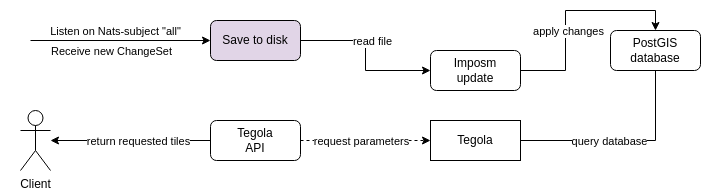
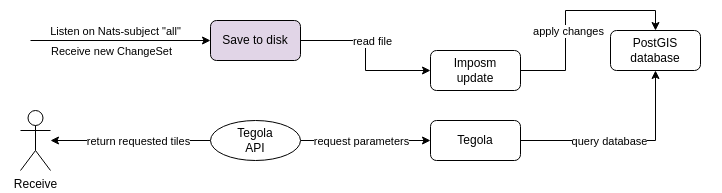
  <mxCell id="0" />
  <mxCell id="1" parent="0" />
  <mxCell id="2" value="" style="endArrow=classic;html=1;rounded=0;entryX=0;entryY=0.5;entryDx=0;entryDy=0;" edge="1" parent="1" target="7"><mxGeometry width="50" height="50" relative="1" as="geometry"><mxPoint x="30" y="40" as="sourcePoint" /><mxPoint x="230" y="40" as="targetPoint" /></mxGeometry></mxCell>
  <mxCell id="3" value="Listen on Nats-subject &quot;all&quot;" style="edgeLabel;html=1;align=center;verticalAlign=middle;resizable=0;points=[];" vertex="1" connectable="0" parent="2"><mxGeometry x="-0.116" y="-1" relative="1" as="geometry"><mxPoint x="4" y="-11" as="offset" /></mxGeometry></mxCell>
  <mxCell id="4" value="Receive new ChangeSet" style="edgeLabel;html=1;align=center;verticalAlign=middle;resizable=0;points=[];" vertex="1" connectable="0" parent="2"><mxGeometry x="-0.521" y="-1" relative="1" as="geometry"><mxPoint x="37" y="9" as="offset" /></mxGeometry></mxCell>
  <mxCell id="5" style="edgeStyle=orthogonalEdgeStyle;rounded=0;orthogonalLoop=1;jettySize=auto;html=1;exitX=1;exitY=0.5;exitDx=0;exitDy=0;entryX=0;entryY=0.5;entryDx=0;entryDy=0;" edge="1" parent="1" source="7" target="10"><mxGeometry relative="1" as="geometry" /></mxCell>
  <mxCell id="6" value="read file" style="edgeLabel;html=1;align=center;verticalAlign=middle;resizable=0;points=[];" vertex="1" connectable="0" parent="5"><mxGeometry x="-0.247" relative="1" as="geometry"><mxPoint x="11" as="offset" /></mxGeometry></mxCell>
  <mxCell id="7" value="Save to disk" style="rounded=1;whiteSpace=wrap;html=1;fillColor=#e1d5e7;" vertex="1" parent="1"><mxGeometry x="210" y="20" width="90" height="40" as="geometry" /></mxCell>
  <mxCell id="8" style="edgeStyle=orthogonalEdgeStyle;rounded=0;orthogonalLoop=1;jettySize=auto;html=1;entryX=0.5;entryY=0;entryDx=0;entryDy=0;" edge="1" parent="1" source="10" target="11"><mxGeometry relative="1" as="geometry" /></mxCell>
  <mxCell id="9" value="apply changes" style="edgeLabel;html=1;align=center;verticalAlign=middle;resizable=0;points=[];" vertex="1" connectable="0" parent="8"><mxGeometry x="-0.219" y="-1" relative="1" as="geometry"><mxPoint x="1" y="-1" as="offset" /></mxGeometry></mxCell>
  <mxCell id="10" value="Imposm&lt;br&gt;update" style="rounded=1;whiteSpace=wrap;html=1;" vertex="1" parent="1"><mxGeometry x="430" y="50" width="90" height="40" as="geometry" /></mxCell>
  <mxCell id="11" value="PostGIS&lt;br&gt;database" style="rounded=1;whiteSpace=wrap;html=1;" vertex="1" parent="1"><mxGeometry x="610" y="30" width="90" height="40" as="geometry" /></mxCell>
- <mxCell id="12" style="edgeStyle=orthogonalEdgeStyle;rounded=0;orthogonalLoop=1;jettySize=auto;html=1;entryX=0.5;entryY=1;entryDx=0;entryDy=0;endArrow=none;" edge="1" parent="1" source="14" target="11"><mxGeometry relative="1" as="geometry" /></mxCell>
+ <mxCell id="12" style="edgeStyle=orthogonalEdgeStyle;rounded=0;orthogonalLoop=1;jettySize=auto;html=1;entryX=0.5;entryY=1;entryDx=0;entryDy=0;" edge="1" parent="1" source="14" target="11"><mxGeometry relative="1" as="geometry" /></mxCell>
  <mxCell id="13" value="query database" style="edgeLabel;html=1;align=center;verticalAlign=middle;resizable=0;points=[];" vertex="1" connectable="0" parent="12"><mxGeometry x="-0.141" relative="1" as="geometry"><mxPoint as="offset" /></mxGeometry></mxCell>
- <mxCell id="14" value="Tegola" style="whiteSpace=wrap;html=1;rounded=0;" vertex="1" parent="1"><mxGeometry x="430" y="120" width="90" height="40" as="geometry" /></mxCell>
- <mxCell id="15" value="Client" style="shape=umlActor;verticalLabelPosition=bottom;verticalAlign=top;html=1;outlineConnect=0;" vertex="1" parent="1"><mxGeometry x="20" y="110" width="30" height="60" as="geometry" /></mxCell>
- <mxCell id="16" style="edgeStyle=orthogonalEdgeStyle;rounded=0;orthogonalLoop=1;jettySize=auto;html=1;exitX=1;exitY=0.5;exitDx=0;exitDy=0;entryX=0;entryY=0.5;entryDx=0;entryDy=0;dashed=1;" edge="1" parent="1" source="20" target="14"><mxGeometry relative="1" as="geometry" /></mxCell>
+ <mxCell id="14" value="Tegola" style="rounded=1;whiteSpace=wrap;html=1;" vertex="1" parent="1"><mxGeometry x="430" y="120" width="90" height="40" as="geometry" /></mxCell>
+ <mxCell id="15" value="Receive" style="shape=umlActor;verticalLabelPosition=bottom;verticalAlign=top;html=1;outlineConnect=0;" vertex="1" parent="1"><mxGeometry x="20" y="110" width="30" height="60" as="geometry" /></mxCell>
+ <mxCell id="16" style="edgeStyle=orthogonalEdgeStyle;rounded=0;orthogonalLoop=1;jettySize=auto;html=1;exitX=1;exitY=0.5;exitDx=0;exitDy=0;entryX=0;entryY=0.5;entryDx=0;entryDy=0;" edge="1" parent="1" source="20" target="14"><mxGeometry relative="1" as="geometry" /></mxCell>
  <mxCell id="17" value="request parameters" style="edgeLabel;html=1;align=center;verticalAlign=middle;resizable=0;points=[];" vertex="1" connectable="0" parent="16"><mxGeometry x="-0.152" relative="1" as="geometry"><mxPoint x="5" as="offset" /></mxGeometry></mxCell>
  <mxCell id="18" style="edgeStyle=orthogonalEdgeStyle;rounded=0;orthogonalLoop=1;jettySize=auto;html=1;" edge="1" parent="1" source="20" target="15"><mxGeometry relative="1" as="geometry" /></mxCell>
  <mxCell id="19" value="return requested tiles" style="edgeLabel;html=1;align=center;verticalAlign=middle;resizable=0;points=[];" vertex="1" connectable="0" parent="18"><mxGeometry x="0.169" y="-1" relative="1" as="geometry"><mxPoint x="21" y="1" as="offset" /></mxGeometry></mxCell>
- <mxCell id="20" value="Tegola&lt;br&gt;API" style="rounded=1;whiteSpace=wrap;html=1;" vertex="1" parent="1"><mxGeometry x="210" y="120" width="90" height="40" as="geometry" /></mxCell>
+ <mxCell id="20" value="Tegola&lt;br&gt;API" style="ellipse;whiteSpace=wrap;html=1;" vertex="1" parent="1"><mxGeometry x="210" y="120" width="90" height="40" as="geometry" /></mxCell>
